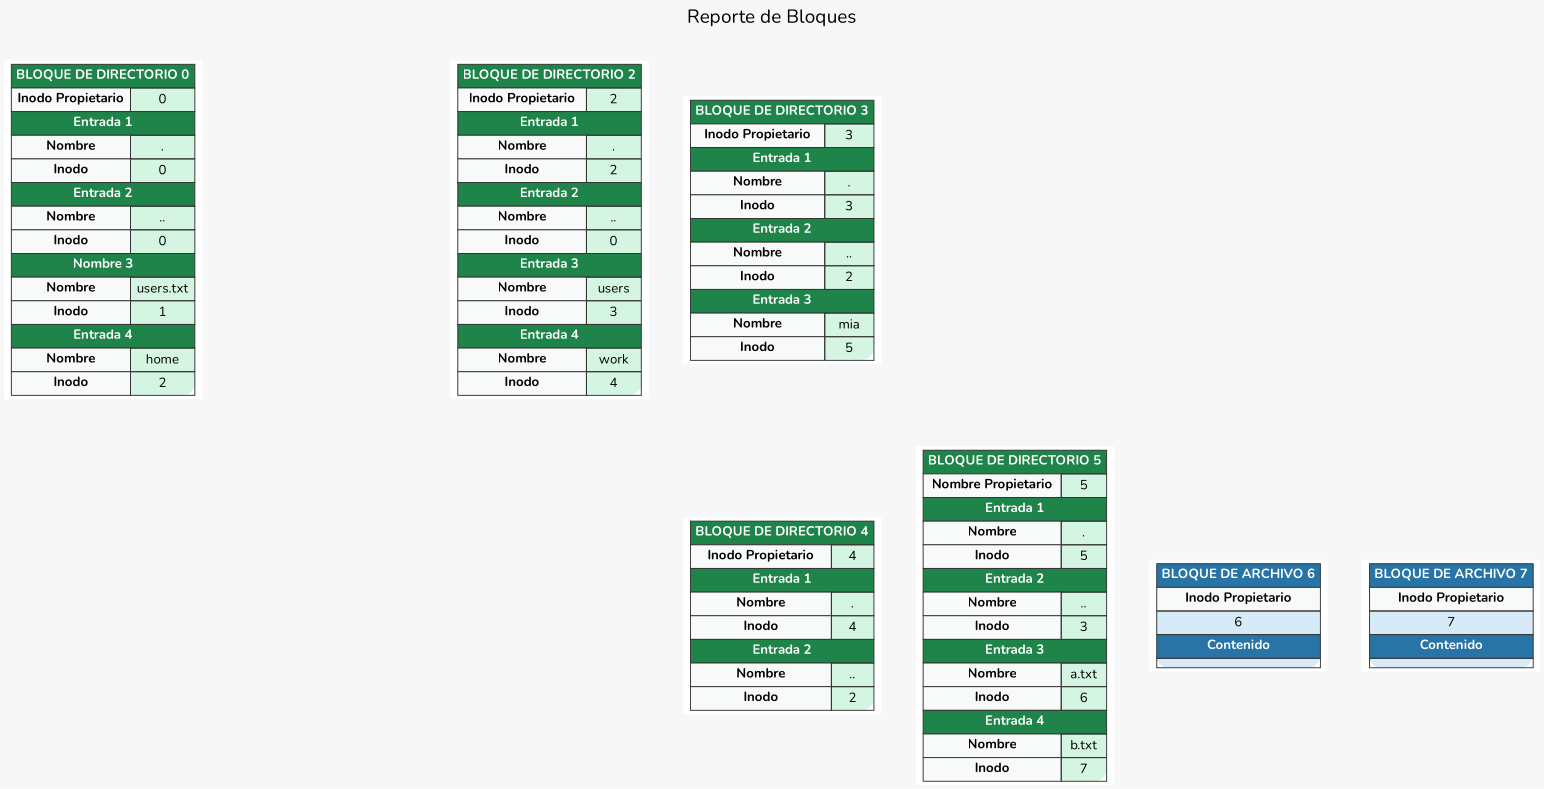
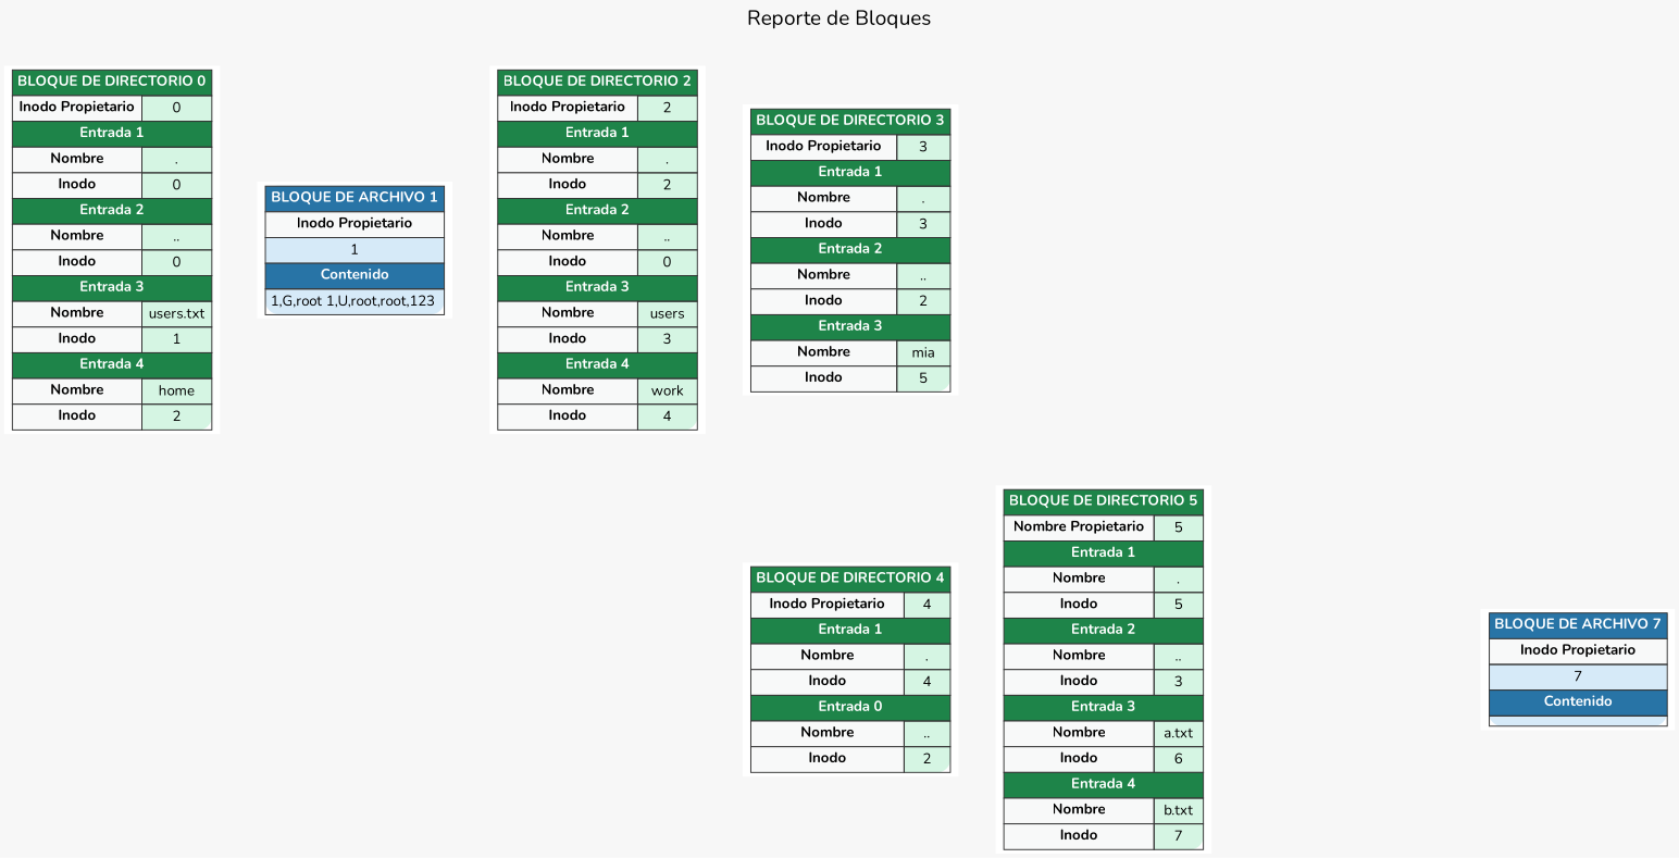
  digraph {
    bgcolor="#f7f7f7"
    fontname=Nunito
    fontsize=20
    label="Reporte de Bloques"
    labelloc=t
    nodesep=0.5
    ranksep=0.7
    splines=false
    node [color="#333333" fillcolor="#FFFFFF" fontname=Nunito shape=plaintext style=filled]
    edge [color="#666666" fontname=Nunito penwidth=1.5 style=invis]
-   n1 [label=<                     <table border="0" cellborder="1" cellspacing="0" cellpadding="4" style="rounded" bgcolor="#D5F5E3">                         <tr><td colspan="2" bgcolor="#1E8449" align="center"><font color="white"><b>BLOQUE DE DIRECTORIO 0</b></font></td></tr>                         <tr><td bgcolor="#F8F9F9"><b>Inodo Propietario</b></td><td>0</td></tr>                                          <tr><td colspan="2" bgcolor="#1E8449" align="center"><font color="white"><b>Entrada 1</b></font></td></tr>                         <tr><td bgcolor="#F8F9F9"><b>Nombre</b></td><td>.</td></tr>                         <tr><td bgcolor="#F8F9F9"><b>Inodo</b></td><td>0</td></tr>                                              <tr><td colspan="2" bgcolor="#1E8449" align="center"><font color="white"><b>Entrada 2</b></font></td></tr>                         <tr><td bgcolor="#F8F9F9"><b>Nombre</b></td><td>..</td></tr>                         <tr><td bgcolor="#F8F9F9"><b>Inodo</b></td><td>0</td></tr>                                              <tr><td colspan="2" bgcolor="#1E8449" align="center"><font color="white"><b>Nombre 3</b></font></td></tr>                         <tr><td bgcolor="#F8F9F9"><b>Nombre</b></td><td>users.txt</td></tr>                         <tr><td bgcolor="#F8F9F9"><b>Inodo</b></td><td>1</td></tr>                                              <tr><td colspan="2" bgcolor="#1E8449" align="center"><font color="white"><b>Entrada 4</b></font></td></tr>                         <tr><td bgcolor="#F8F9F9"><b>Nombre</b></td><td>home</td></tr>                         <tr><td bgcolor="#F8F9F9"><b>Inodo</b></td><td>2</td></tr>                     </table>>]
+   n1 [label=<                     <table border="0" cellborder="1" cellspacing="0" cellpadding="4" style="rounded" bgcolor="#D5F5E3">                         <tr><td colspan="2" bgcolor="#1E8449" align="center"><font color="white"><b>BLOQUE DE DIRECTORIO 0</b></font></td></tr>                         <tr><td bgcolor="#F8F9F9"><b>Inodo Propietario</b></td><td>0</td></tr>                                          <tr><td colspan="2" bgcolor="#1E8449" align="center"><font color="white"><b>Entrada 1</b></font></td></tr>                         <tr><td bgcolor="#F8F9F9"><b>Nombre</b></td><td>.</td></tr>                         <tr><td bgcolor="#F8F9F9"><b>Inodo</b></td><td>0</td></tr>                                              <tr><td colspan="2" bgcolor="#1E8449" align="center"><font color="white"><b>Entrada 2</b></font></td></tr>                         <tr><td bgcolor="#F8F9F9"><b>Nombre</b></td><td>..</td></tr>                         <tr><td bgcolor="#F8F9F9"><b>Inodo</b></td><td>0</td></tr>                                              <tr><td colspan="2" bgcolor="#1E8449" align="center"><font color="white"><b>Entrada 3</b></font></td></tr>                         <tr><td bgcolor="#F8F9F9"><b>Nombre</b></td><td>users.txt</td></tr>                         <tr><td bgcolor="#F8F9F9"><b>Inodo</b></td><td>1</td></tr>                                              <tr><td colspan="2" bgcolor="#1E8449" align="center"><font color="white"><b>Entrada 4</b></font></td></tr>                         <tr><td bgcolor="#F8F9F9"><b>Nombre</b></td><td>home</td></tr>                         <tr><td bgcolor="#F8F9F9"><b>Inodo</b></td><td>2</td></tr>                     </table>>]
+   n2 [label=<                     <table border="0" cellborder="1" cellspacing="0" cellpadding="4" style="rounded" bgcolor="#D6EAF8">                         <tr><td colspan="1" bgcolor="#2874A6" align="center"><font color="white"><b>BLOQUE DE ARCHIVO 1</b></font></td></tr>                         <tr><td bgcolor="#F8F9F9"><b>Inodo Propietario</b></td></tr>                         <tr><td>1</td></tr>                         <tr><td bgcolor="#2874A6" align="center"><font color="white"><b>Contenido</b></font></td></tr>                         <tr><td>1,G,root 1,U,root,root,123 </td></tr>                     </table>>]
    n3 [label=<                     <table border="0" cellborder="1" cellspacing="0" cellpadding="4" style="rounded" bgcolor="#D5F5E3">                         <tr><td colspan="2" bgcolor="#1E8449" align="center"><font color="white"><b>BLOQUE DE DIRECTORIO 2</b></font></td></tr>                         <tr><td bgcolor="#F8F9F9"><b>Inodo Propietario</b></td><td>2</td></tr>                                          <tr><td colspan="2" bgcolor="#1E8449" align="center"><font color="white"><b>Entrada 1</b></font></td></tr>                         <tr><td bgcolor="#F8F9F9"><b>Nombre</b></td><td>.</td></tr>                         <tr><td bgcolor="#F8F9F9"><b>Inodo</b></td><td>2</td></tr>                                              <tr><td colspan="2" bgcolor="#1E8449" align="center"><font color="white"><b>Entrada 2</b></font></td></tr>                         <tr><td bgcolor="#F8F9F9"><b>Nombre</b></td><td>..</td></tr>                         <tr><td bgcolor="#F8F9F9"><b>Inodo</b></td><td>0</td></tr>                                              <tr><td colspan="2" bgcolor="#1E8449" align="center"><font color="white"><b>Entrada 3</b></font></td></tr>                         <tr><td bgcolor="#F8F9F9"><b>Nombre</b></td><td>users</td></tr>                         <tr><td bgcolor="#F8F9F9"><b>Inodo</b></td><td>3</td></tr>                                              <tr><td colspan="2" bgcolor="#1E8449" align="center"><font color="white"><b>Entrada 4</b></font></td></tr>                         <tr><td bgcolor="#F8F9F9"><b>Nombre</b></td><td>work</td></tr>                         <tr><td bgcolor="#F8F9F9"><b>Inodo</b></td><td>4</td></tr>                     </table>>]
    n4 [label=<                     <table border="0" cellborder="1" cellspacing="0" cellpadding="4" style="rounded" bgcolor="#D5F5E3">                         <tr><td colspan="2" bgcolor="#1E8449" align="center"><font color="white"><b>BLOQUE DE DIRECTORIO 3</b></font></td></tr>                         <tr><td bgcolor="#F8F9F9"><b>Inodo Propietario</b></td><td>3</td></tr>                                          <tr><td colspan="2" bgcolor="#1E8449" align="center"><font color="white"><b>Entrada 1</b></font></td></tr>                         <tr><td bgcolor="#F8F9F9"><b>Nombre</b></td><td>.</td></tr>                         <tr><td bgcolor="#F8F9F9"><b>Inodo</b></td><td>3</td></tr>                                              <tr><td colspan="2" bgcolor="#1E8449" align="center"><font color="white"><b>Entrada 2</b></font></td></tr>                         <tr><td bgcolor="#F8F9F9"><b>Nombre</b></td><td>..</td></tr>                         <tr><td bgcolor="#F8F9F9"><b>Inodo</b></td><td>2</td></tr>                                              <tr><td colspan="2" bgcolor="#1E8449" align="center"><font color="white"><b>Entrada 3</b></font></td></tr>                         <tr><td bgcolor="#F8F9F9"><b>Nombre</b></td><td>mia</td></tr>                         <tr><td bgcolor="#F8F9F9"><b>Inodo</b></td><td>5</td></tr>                     </table>>]
-   n5 [label=<                     <table border="0" cellborder="1" cellspacing="0" cellpadding="4" style="rounded" bgcolor="#D5F5E3">                         <tr><td colspan="2" bgcolor="#1E8449" align="center"><font color="white"><b>BLOQUE DE DIRECTORIO 4</b></font></td></tr>                         <tr><td bgcolor="#F8F9F9"><b>Inodo Propietario</b></td><td>4</td></tr>                                          <tr><td colspan="2" bgcolor="#1E8449" align="center"><font color="white"><b>Entrada 1</b></font></td></tr>                         <tr><td bgcolor="#F8F9F9"><b>Nombre</b></td><td>.</td></tr>                         <tr><td bgcolor="#F8F9F9"><b>Inodo</b></td><td>4</td></tr>                                              <tr><td colspan="2" bgcolor="#1E8449" align="center"><font color="white"><b>Entrada 2</b></font></td></tr>                         <tr><td bgcolor="#F8F9F9"><b>Nombre</b></td><td>..</td></tr>                         <tr><td bgcolor="#F8F9F9"><b>Inodo</b></td><td>2</td></tr>                     </table>>]
+   n5 [label=<                     <table border="0" cellborder="1" cellspacing="0" cellpadding="4" style="rounded" bgcolor="#D5F5E3">                         <tr><td colspan="2" bgcolor="#1E8449" align="center"><font color="white"><b>BLOQUE DE DIRECTORIO 4</b></font></td></tr>                         <tr><td bgcolor="#F8F9F9"><b>Inodo Propietario</b></td><td>4</td></tr>                                          <tr><td colspan="2" bgcolor="#1E8449" align="center"><font color="white"><b>Entrada 1</b></font></td></tr>                         <tr><td bgcolor="#F8F9F9"><b>Nombre</b></td><td>.</td></tr>                         <tr><td bgcolor="#F8F9F9"><b>Inodo</b></td><td>4</td></tr>                                              <tr><td colspan="2" bgcolor="#1E8449" align="center"><font color="white"><b>Entrada 0</b></font></td></tr>                         <tr><td bgcolor="#F8F9F9"><b>Nombre</b></td><td>..</td></tr>                         <tr><td bgcolor="#F8F9F9"><b>Inodo</b></td><td>2</td></tr>                     </table>>]
    n6 [label=<                     <table border="0" cellborder="1" cellspacing="0" cellpadding="4" style="rounded" bgcolor="#D5F5E3">                         <tr><td colspan="2" bgcolor="#1E8449" align="center"><font color="white"><b>BLOQUE DE DIRECTORIO 5</b></font></td></tr>                         <tr><td bgcolor="#F8F9F9"><b>Nombre Propietario</b></td><td>5</td></tr>                                          <tr><td colspan="2" bgcolor="#1E8449" align="center"><font color="white"><b>Entrada 1</b></font></td></tr>                         <tr><td bgcolor="#F8F9F9"><b>Nombre</b></td><td>.</td></tr>                         <tr><td bgcolor="#F8F9F9"><b>Inodo</b></td><td>5</td></tr>                                              <tr><td colspan="2" bgcolor="#1E8449" align="center"><font color="white"><b>Entrada 2</b></font></td></tr>                         <tr><td bgcolor="#F8F9F9"><b>Nombre</b></td><td>..</td></tr>                         <tr><td bgcolor="#F8F9F9"><b>Inodo</b></td><td>3</td></tr>                                              <tr><td colspan="2" bgcolor="#1E8449" align="center"><font color="white"><b>Entrada 3</b></font></td></tr>                         <tr><td bgcolor="#F8F9F9"><b>Nombre</b></td><td>a.txt</td></tr>                         <tr><td bgcolor="#F8F9F9"><b>Inodo</b></td><td>6</td></tr>                                              <tr><td colspan="2" bgcolor="#1E8449" align="center"><font color="white"><b>Entrada 4</b></font></td></tr>                         <tr><td bgcolor="#F8F9F9"><b>Nombre</b></td><td>b.txt</td></tr>                         <tr><td bgcolor="#F8F9F9"><b>Inodo</b></td><td>7</td></tr>                     </table>>]
-   n7 [label=<                     <table border="0" cellborder="1" cellspacing="0" cellpadding="4" style="rounded" bgcolor="#D6EAF8">                         <tr><td colspan="1" bgcolor="#2874A6" align="center"><font color="white"><b>BLOQUE DE ARCHIVO 6</b></font></td></tr>                         <tr><td bgcolor="#F8F9F9"><b>Inodo Propietario</b></td></tr>                         <tr><td>6</td></tr>                         <tr><td bgcolor="#2874A6" align="center"><font color="white"><b>Contenido</b></font></td></tr>                         <tr><td></td></tr>                     </table>>]
    n8 [label=<                     <table border="0" cellborder="1" cellspacing="0" cellpadding="4" style="rounded" bgcolor="#D6EAF8">                         <tr><td colspan="1" bgcolor="#2874A6" align="center"><font color="white"><b>BLOQUE DE ARCHIVO 7</b></font></td></tr>                         <tr><td bgcolor="#F8F9F9"><b>Inodo Propietario</b></td></tr>                         <tr><td>7</td></tr>                         <tr><td bgcolor="#2874A6" align="center"><font color="white"><b>Contenido</b></font></td></tr>                         <tr><td></td></tr>                     </table>>]
    subgraph sub_1 {
      rank=same
      n1
+     n2
      n3
      n4
    }
    subgraph sub_2 {
      rank=same
      n5
      n6
-     n7
      n8
    }
+   n1 -> n2
+   n2 -> n3
    n3 -> n4
    n4 -> n5
    n5 -> n6
-   n6 -> n7
-   n7 -> n8
  }
